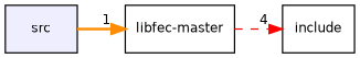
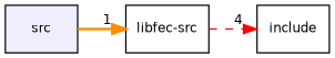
  digraph {
    compound=true
    rankdir=LR
    node [fontname=Helvetica fontsize=10 shape=box]
    edge [labeldistance=1.5 labelfontname=Helvetica labelfontsize=10]
    n1 [fillcolor="#eeeeff" label=src pencolor=black style=filled]
-   n2 [label="libfec-master"]
+   n2 [label="libfec-src"]
    n3 [label=include]
    n1 -> n2 [color=darkorange headlabel=1 style=bold]
    n2 -> n3 [color=red headlabel=4 style=dashed]
  }
